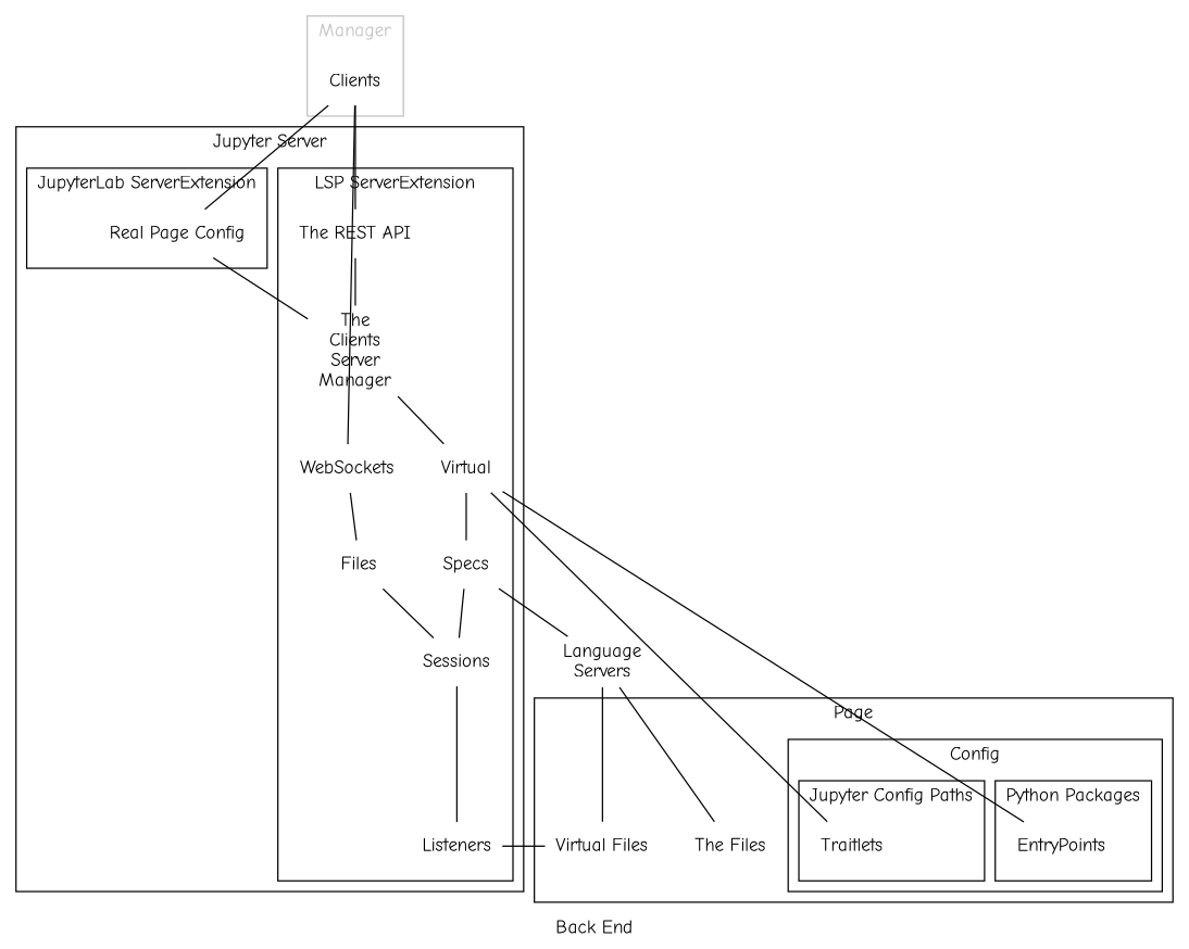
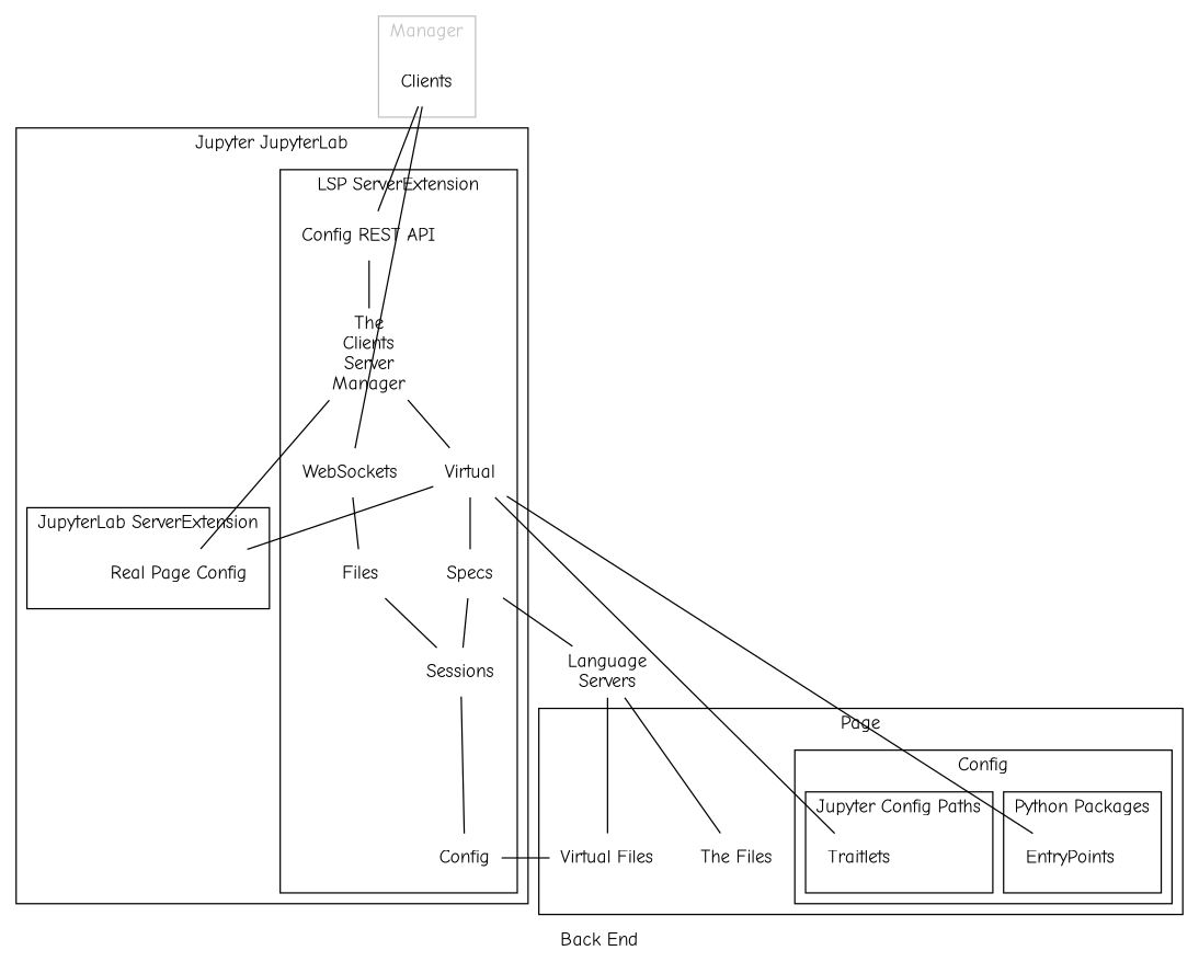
  graph {
    fontname="Comic Neue"
    label="Back End"
    splines=line
    node [fontname="Comic Neue" shape=none]
    edge [fontname="Comic Neue"]
    Sessions
    n2 [label="The\nClients\nServer\nManager"]
    n3 [label=Files]
    WebSockets
    n5 [label=Virtual]
    Specs
-   Listeners
-   n8 [label="The REST API"]
+   Listeners [label=Config]
+   n8 [label="Config REST API"]
    n9 [label="Real Page Config"]
    Clients
    Traitlets
    EntryPoints
    n13 [label="The Files"]
    n14 [label="Virtual Files"]
    n15 [label="Language\nServers"]
    subgraph cluster_1 {
-     label="Jupyter Server"
+     label="Jupyter JupyterLab"
      subgraph cluster_2 {
        label="LSP ServerExtension"
        Sessions
        n2
        n3
        WebSockets
        n5
        Specs
        Listeners
        n8
      }
      subgraph cluster_3 {
        label="JupyterLab ServerExtension"
        n9
      }
    }
    subgraph cluster_4 {
      color=grey
      fontcolor=grey
      label=Manager
      Clients
    }
    subgraph cluster_5 {
      label=Page
      n13
      n14
      subgraph cluster_6 {
        label=Config
        subgraph cluster_7 {
          label="Jupyter Config Paths"
          Traitlets
        }
        subgraph cluster_8 {
          label="Python Packages"
          EntryPoints
        }
      }
    }
    Sessions -- Listeners
    n2 -- n5
    n3 -- Sessions
    WebSockets -- n3
    n5 -- Specs
    Specs -- Sessions
    Specs -- n15
    Listeners -- n14
    n8 -- n2
    n9 -- n2
    Clients -- WebSockets
    Clients -- n8
-   Clients -- n9
+   n5 -- n9
    Traitlets -- n5
    EntryPoints -- n5
    n15 -- n13
    n15 -- n14
  }
